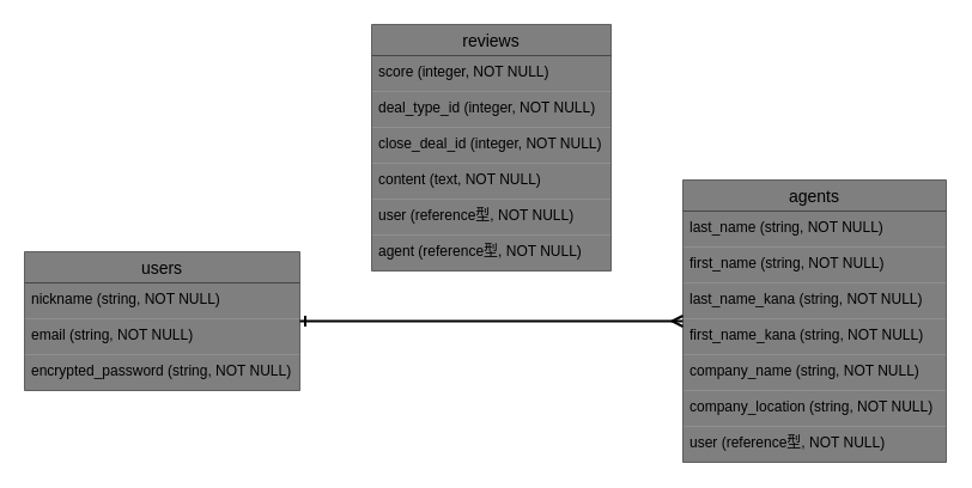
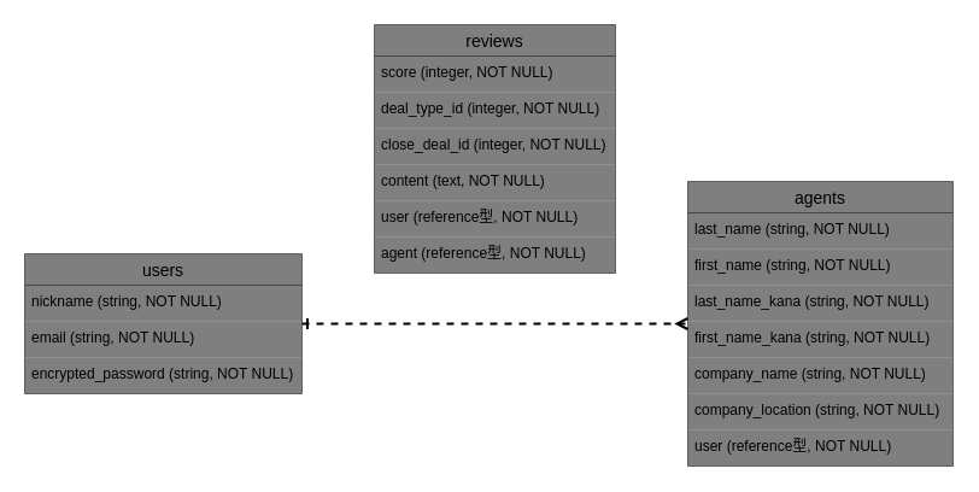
  <mxCell id="0" />
  <mxCell id="1" parent="0" />
  <mxCell id="2" value="users" style="swimlane;fontStyle=0;childLayout=stackLayout;horizontal=1;startSize=26;horizontalStack=0;resizeParent=1;resizeParentMax=0;resizeLast=0;collapsible=1;marginBottom=0;align=center;fontSize=14;fillColor=#000000;opacity=50;" parent="1" vertex="1"><mxGeometry x="20" y="210" width="230" height="116" as="geometry" /></mxCell>
  <mxCell id="3" value="nickname (string, NOT NULL)" style="text;spacingLeft=4;spacingRight=4;overflow=hidden;rotatable=0;points=[[0,0.5],[1,0.5]];portConstraint=eastwest;fontSize=12;fillColor=#000000;opacity=50;" parent="2" vertex="1"><mxGeometry y="26" width="230" height="30" as="geometry" /></mxCell>
  <mxCell id="4" value="email (string, NOT NULL)" style="text;spacingLeft=4;spacingRight=4;overflow=hidden;rotatable=0;points=[[0,0.5],[1,0.5]];portConstraint=eastwest;fontSize=12;fillColor=#000000;opacity=50;" parent="2" vertex="1"><mxGeometry y="56" width="230" height="30" as="geometry" /></mxCell>
  <mxCell id="5" value="encrypted_password (string, NOT NULL)" style="text;spacingLeft=4;spacingRight=4;overflow=hidden;rotatable=0;points=[[0,0.5],[1,0.5]];portConstraint=eastwest;fontSize=12;fillColor=#000000;opacity=50;" parent="2" vertex="1"><mxGeometry y="86" width="230" height="30" as="geometry" /></mxCell>
  <mxCell id="6" value="reviews" style="swimlane;fontStyle=0;childLayout=stackLayout;horizontal=1;startSize=26;horizontalStack=0;resizeParent=1;resizeParentMax=0;resizeLast=0;collapsible=1;marginBottom=0;align=center;fontSize=14;fillColor=#000000;opacity=50;" parent="1" vertex="1"><mxGeometry x="310" y="20" width="200" height="206" as="geometry" /></mxCell>
  <mxCell id="7" value="score (integer, NOT NULL)" style="text;spacingLeft=4;spacingRight=4;overflow=hidden;rotatable=0;points=[[0,0.5],[1,0.5]];portConstraint=eastwest;fontSize=12;fillColor=#000000;opacity=50;" parent="6" vertex="1"><mxGeometry y="26" width="200" height="30" as="geometry" /></mxCell>
  <mxCell id="8" value="deal_type_id (integer, NOT NULL)" style="text;spacingLeft=4;spacingRight=4;overflow=hidden;rotatable=0;points=[[0,0.5],[1,0.5]];portConstraint=eastwest;fontSize=12;fillColor=#000000;opacity=50;" parent="6" vertex="1"><mxGeometry y="56" width="200" height="30" as="geometry" /></mxCell>
  <mxCell id="9" value="close_deal_id (integer, NOT NULL)" style="text;spacingLeft=4;spacingRight=4;overflow=hidden;rotatable=0;points=[[0,0.5],[1,0.5]];portConstraint=eastwest;fontSize=12;fillColor=#000000;opacity=50;" parent="6" vertex="1"><mxGeometry y="86" width="200" height="30" as="geometry" /></mxCell>
  <mxCell id="10" value="content (text, NOT NULL)" style="text;spacingLeft=4;spacingRight=4;overflow=hidden;rotatable=0;points=[[0,0.5],[1,0.5]];portConstraint=eastwest;fontSize=12;fillColor=#000000;opacity=50;" parent="6" vertex="1"><mxGeometry y="116" width="200" height="30" as="geometry" /></mxCell>
  <mxCell id="11" value="user (reference型, NOT NULL)" style="text;spacingLeft=4;spacingRight=4;overflow=hidden;rotatable=0;points=[[0,0.5],[1,0.5]];portConstraint=eastwest;fontSize=12;fillColor=#000000;opacity=50;" parent="6" vertex="1"><mxGeometry y="146" width="200" height="30" as="geometry" /></mxCell>
  <mxCell id="12" value="agent (reference型, NOT NULL)" style="text;spacingLeft=4;spacingRight=4;overflow=hidden;rotatable=0;points=[[0,0.5],[1,0.5]];portConstraint=eastwest;fontSize=12;fillColor=#000000;opacity=50;" parent="6" vertex="1"><mxGeometry y="176" width="200" height="30" as="geometry" /></mxCell>
  <mxCell id="13" value="agents" style="swimlane;fontStyle=0;childLayout=stackLayout;horizontal=1;startSize=26;horizontalStack=0;resizeParent=1;resizeParentMax=0;resizeLast=0;collapsible=1;marginBottom=0;align=center;fontSize=14;fillColor=#000000;opacity=50;" parent="1" vertex="1"><mxGeometry x="570" y="150" width="220" height="236" as="geometry" /></mxCell>
  <mxCell id="14" value="last_name (string, NOT NULL)" style="text;spacingLeft=4;spacingRight=4;overflow=hidden;rotatable=0;points=[[0,0.5],[1,0.5]];portConstraint=eastwest;fontSize=12;fillColor=#000000;opacity=50;" parent="13" vertex="1"><mxGeometry y="26" width="220" height="30" as="geometry" /></mxCell>
  <mxCell id="15" value="first_name (string, NOT NULL)" style="text;spacingLeft=4;spacingRight=4;overflow=hidden;rotatable=0;points=[[0,0.5],[1,0.5]];portConstraint=eastwest;fontSize=12;fillColor=#000000;opacity=50;" parent="13" vertex="1"><mxGeometry y="56" width="220" height="30" as="geometry" /></mxCell>
  <mxCell id="16" value="last_name_kana (string, NOT NULL)" style="text;spacingLeft=4;spacingRight=4;overflow=hidden;rotatable=0;points=[[0,0.5],[1,0.5]];portConstraint=eastwest;fontSize=12;fillColor=#000000;opacity=50;" parent="13" vertex="1"><mxGeometry y="86" width="220" height="30" as="geometry" /></mxCell>
  <mxCell id="17" value="first_name_kana (string, NOT NULL)" style="text;spacingLeft=4;spacingRight=4;overflow=hidden;rotatable=0;points=[[0,0.5],[1,0.5]];portConstraint=eastwest;fontSize=12;fillColor=#000000;opacity=50;" parent="13" vertex="1"><mxGeometry y="116" width="220" height="30" as="geometry" /></mxCell>
  <mxCell id="18" value="company_name (string, NOT NULL)" style="text;spacingLeft=4;spacingRight=4;overflow=hidden;rotatable=0;points=[[0,0.5],[1,0.5]];portConstraint=eastwest;fontSize=12;fillColor=#000000;opacity=50;" parent="13" vertex="1"><mxGeometry y="146" width="220" height="30" as="geometry" /></mxCell>
  <mxCell id="19" value="company_location (string, NOT NULL)" style="text;spacingLeft=4;spacingRight=4;overflow=hidden;rotatable=0;points=[[0,0.5],[1,0.5]];portConstraint=eastwest;fontSize=12;fillColor=#000000;opacity=50;" parent="13" vertex="1"><mxGeometry y="176" width="220" height="30" as="geometry" /></mxCell>
  <mxCell id="20" value="user (reference型, NOT NULL)" style="text;spacingLeft=4;spacingRight=4;overflow=hidden;rotatable=0;points=[[0,0.5],[1,0.5]];portConstraint=eastwest;fontSize=12;fillColor=#000000;opacity=50;" parent="13" vertex="1"><mxGeometry y="206" width="220" height="30" as="geometry" /></mxCell>
- <mxCell id="21" value="" style="edgeStyle=entityRelationEdgeStyle;fontSize=12;html=1;endArrow=ERmany;startArrow=ERone;startFill=0;fillColor=#000000;strokeWidth=2;rounded=0;" parent="1" source="2" target="13" edge="1"><mxGeometry width="100" height="100" relative="1" as="geometry"><mxPoint x="90" y="120" as="sourcePoint" /><mxPoint x="320" y="240" as="targetPoint" /></mxGeometry></mxCell>
+ <mxCell id="21" value="" style="edgeStyle=entityRelationEdgeStyle;fontSize=12;html=1;endArrow=ERmany;startArrow=ERone;startFill=0;fillColor=#000000;strokeWidth=2;rounded=0;dashed=1;" parent="1" source="2" target="13" edge="1"><mxGeometry width="100" height="100" relative="1" as="geometry"><mxPoint x="90" y="120" as="sourcePoint" /><mxPoint x="320" y="240" as="targetPoint" /></mxGeometry></mxCell>
